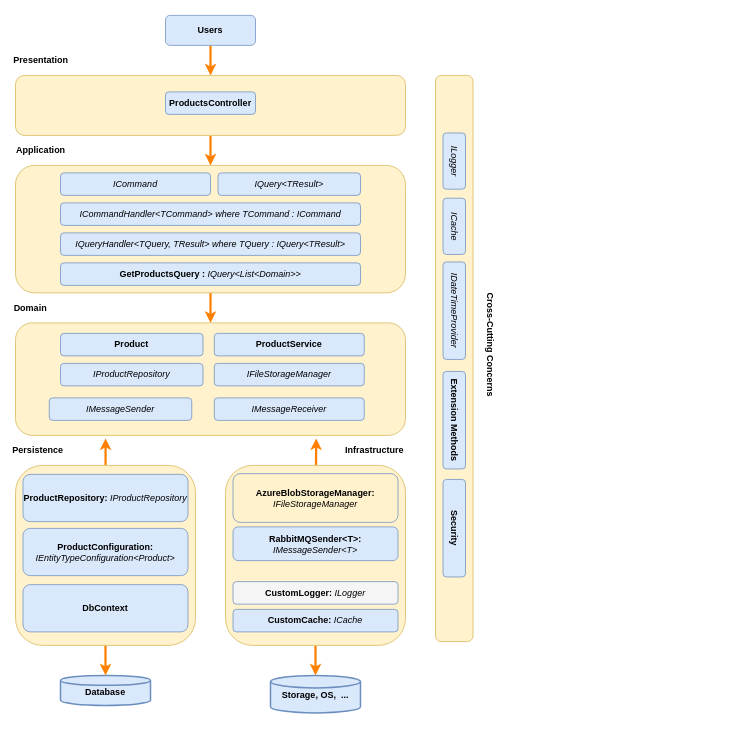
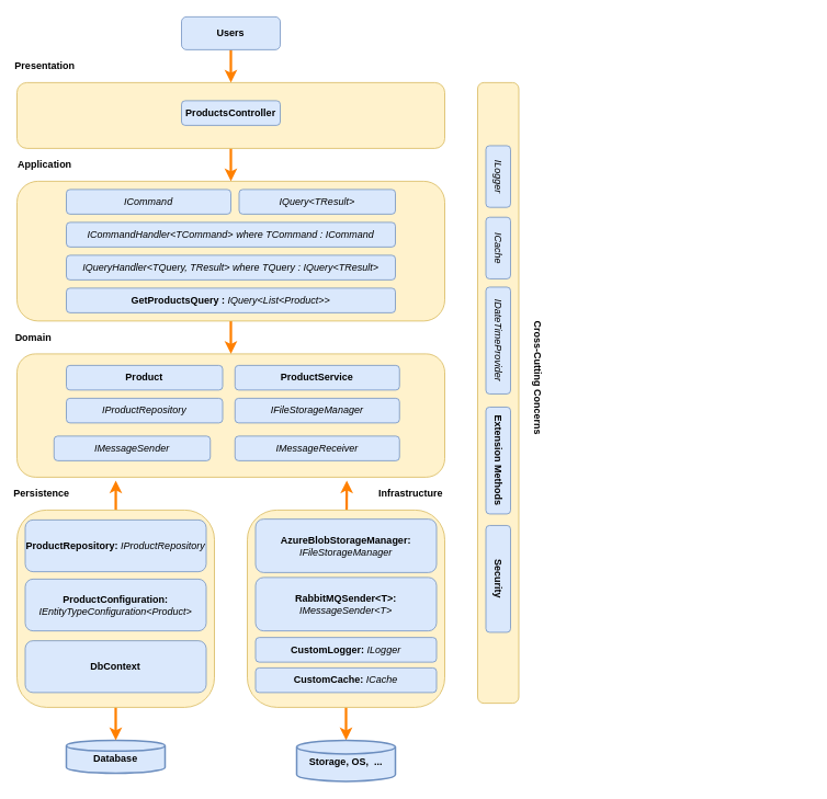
  <mxCell id="0" />
  <mxCell id="1" parent="0" />
  <mxCell id="2" style="edgeStyle=none;rounded=0;orthogonalLoop=1;jettySize=auto;html=1;entryX=0.5;entryY=0;entryDx=0;entryDy=0;strokeColor=#FF8000;strokeWidth=3;fontColor=#000000;" parent="1" source="3" target="5" edge="1"><mxGeometry relative="1" as="geometry" /></mxCell>
  <mxCell id="3" value="Users" style="rounded=1;whiteSpace=wrap;html=1;fontStyle=1;fillColor=#dae8fc;strokeColor=#6c8ebf;" parent="1" vertex="1"><mxGeometry x="220" width="120" height="40" as="geometry" y="20" /></mxCell>
  <mxCell id="4" style="edgeStyle=none;rounded=0;orthogonalLoop=1;jettySize=auto;html=1;entryX=0.5;entryY=0;entryDx=0;entryDy=0;strokeColor=#FF8000;strokeWidth=3;fontColor=#000000;" parent="1" source="5" target="7" edge="1"><mxGeometry relative="1" as="geometry" /></mxCell>
  <mxCell id="5" value="" style="rounded=1;whiteSpace=wrap;html=1;fontStyle=1;fillColor=#fff2cc;strokeColor=#d6b656;" parent="1" vertex="1"><mxGeometry x="20" y="100" width="520" height="80" as="geometry" /></mxCell>
  <mxCell id="6" value="" style="edgeStyle=orthogonalEdgeStyle;rounded=0;orthogonalLoop=1;jettySize=auto;html=1;strokeWidth=3;strokeColor=#FF8000;" parent="1" source="7" target="8" edge="1"><mxGeometry relative="1" as="geometry"><Array as="points"><mxPoint x="340" y="320" /><mxPoint x="340" y="320" /></Array></mxGeometry></mxCell>
  <mxCell id="7" value="" style="rounded=1;whiteSpace=wrap;html=1;fontStyle=1;fillColor=#fff2cc;strokeColor=#d6b656;" parent="1" vertex="1"><mxGeometry x="20" y="220" width="520" height="170" as="geometry" /></mxCell>
  <mxCell id="8" value="" style="rounded=1;whiteSpace=wrap;html=1;fontStyle=1;fillColor=#fff2cc;strokeColor=#d6b656;" parent="1" vertex="1"><mxGeometry x="20" y="430" width="520" height="150" as="geometry" /></mxCell>
  <mxCell id="9" value="Database" style="strokeWidth=2;html=1;shape=mxgraph.flowchart.database;whiteSpace=wrap;fontStyle=1;spacingTop=3;fillColor=#dae8fc;strokeColor=#6c8ebf;" parent="1" vertex="1"><mxGeometry x="80" y="900" width="120" height="40" as="geometry" /></mxCell>
  <mxCell id="10" style="edgeStyle=none;rounded=0;orthogonalLoop=1;jettySize=auto;html=1;entryX=0.231;entryY=1.027;entryDx=0;entryDy=0;entryPerimeter=0;strokeColor=#FF8000;strokeWidth=3;fontColor=#000000;" parent="1" source="12" target="8" edge="1"><mxGeometry relative="1" as="geometry" /></mxCell>
  <mxCell id="11" style="edgeStyle=none;rounded=0;orthogonalLoop=1;jettySize=auto;html=1;entryX=0.5;entryY=0;entryDx=0;entryDy=0;entryPerimeter=0;strokeColor=#FF8000;strokeWidth=3;fontColor=#000000;" parent="1" source="12" target="9" edge="1"><mxGeometry relative="1" as="geometry" /></mxCell>
  <mxCell id="12" value="" style="rounded=1;whiteSpace=wrap;html=1;fontStyle=1;fillColor=#fff2cc;strokeColor=#d6b656;" parent="1" vertex="1"><mxGeometry x="20" y="620" width="240" height="240" as="geometry" /></mxCell>
  <mxCell id="13" style="edgeStyle=none;rounded=0;orthogonalLoop=1;jettySize=auto;html=1;entryX=0.771;entryY=1.027;entryDx=0;entryDy=0;entryPerimeter=0;strokeColor=#FF8000;strokeWidth=3;fontColor=#000000;" parent="1" source="15" target="8" edge="1"><mxGeometry relative="1" as="geometry" /></mxCell>
  <mxCell id="14" style="edgeStyle=none;rounded=0;orthogonalLoop=1;jettySize=auto;html=1;entryX=0.5;entryY=0;entryDx=0;entryDy=0;entryPerimeter=0;strokeColor=#FF8000;strokeWidth=3;fontColor=#000000;" parent="1" source="15" target="16" edge="1"><mxGeometry relative="1" as="geometry" /></mxCell>
  <mxCell id="15" value="" style="rounded=1;whiteSpace=wrap;html=1;fontStyle=1;fillColor=#fff2cc;strokeColor=#d6b656;" parent="1" vertex="1"><mxGeometry x="300" y="620" width="240" height="240" as="geometry" /></mxCell>
  <mxCell id="16" value="Storage, OS,&amp;nbsp; ..." style="strokeWidth=2;html=1;shape=mxgraph.flowchart.database;whiteSpace=wrap;fontStyle=1;spacingTop=3;fillColor=#dae8fc;strokeColor=#6c8ebf;" parent="1" vertex="1"><mxGeometry x="360" y="900" width="120" height="50" as="geometry" /></mxCell>
  <mxCell id="17" value="" style="rounded=1;whiteSpace=wrap;html=1;fontStyle=1;fillColor=#fff2cc;strokeColor=#d6b656;rotation=90;" parent="1" vertex="1"><mxGeometry x="227.5" y="452.5" width="755" height="50" as="geometry" /></mxCell>
  <mxCell id="18" value="ProductsController" style="rounded=1;whiteSpace=wrap;html=1;fillColor=#dae8fc;align=center;fontStyle=1;strokeColor=#6c8ebf;" parent="1" vertex="1"><mxGeometry x="220" y="122" width="120" height="30" as="geometry" /></mxCell>
  <mxCell id="19" value="ICommand" style="rounded=1;whiteSpace=wrap;html=1;fillColor=#dae8fc;align=center;strokeColor=#6c8ebf;fontStyle=2" parent="1" vertex="1"><mxGeometry x="80" y="230" width="200" height="30" as="geometry" /></mxCell>
  <mxCell id="20" value="IQuery&amp;lt;TResult&amp;gt;" style="rounded=1;whiteSpace=wrap;html=1;fillColor=#dae8fc;align=center;strokeColor=#6c8ebf;fontStyle=2" parent="1" vertex="1"><mxGeometry x="290" y="230" width="190" height="30" as="geometry" /></mxCell>
- <mxCell id="21" value="GetProductsQuery : &lt;i style=&quot;font-weight: normal&quot;&gt;IQuery&amp;lt;List&amp;lt;Domain&amp;gt;&amp;gt;&lt;/i&gt;" style="rounded=1;whiteSpace=wrap;html=1;fillColor=#dae8fc;align=center;strokeColor=#6c8ebf;fontStyle=1" parent="1" vertex="1"><mxGeometry x="80" y="350" width="400" height="30" as="geometry" /></mxCell>
+ <mxCell id="21" value="GetProductsQuery : &lt;i style=&quot;font-weight: normal&quot;&gt;IQuery&amp;lt;List&amp;lt;Product&amp;gt;&amp;gt;&lt;/i&gt;" style="rounded=1;whiteSpace=wrap;html=1;fillColor=#dae8fc;align=center;strokeColor=#6c8ebf;fontStyle=1" parent="1" vertex="1"><mxGeometry x="80" y="350" width="400" height="30" as="geometry" /></mxCell>
  <mxCell id="22" value="&lt;div&gt;ICommandHandler&amp;lt;TCommand&amp;gt;&amp;nbsp;&lt;span&gt;where TCommand : ICommand&lt;/span&gt;&lt;/div&gt;" style="rounded=1;whiteSpace=wrap;html=1;fillColor=#dae8fc;align=center;strokeColor=#6c8ebf;fontStyle=2" parent="1" vertex="1"><mxGeometry x="80" y="270" width="400" height="30" as="geometry" /></mxCell>
  <mxCell id="23" value="&lt;div&gt;IQueryHandler&amp;lt;TQuery, TResult&amp;gt;&amp;nbsp;&lt;span&gt;where TQuery : IQuery&amp;lt;TResult&amp;gt;&lt;/span&gt;&lt;/div&gt;" style="rounded=1;whiteSpace=wrap;html=1;fillColor=#dae8fc;align=center;strokeColor=#6c8ebf;fontStyle=2" parent="1" vertex="1"><mxGeometry x="80" y="310" width="400" height="30" as="geometry" /></mxCell>
  <mxCell id="24" value="Product" style="rounded=1;whiteSpace=wrap;html=1;fillColor=#dae8fc;align=center;strokeColor=#6c8ebf;fontStyle=1" parent="1" vertex="1"><mxGeometry x="80" y="444" width="190" height="30" as="geometry" /></mxCell>
  <mxCell id="25" value="ProductService" style="rounded=1;whiteSpace=wrap;html=1;fillColor=#dae8fc;align=center;strokeColor=#6c8ebf;fontStyle=1" parent="1" vertex="1"><mxGeometry x="285" y="444" width="200" height="30" as="geometry" /></mxCell>
  <mxCell id="26" value="IProductRepository" style="rounded=1;whiteSpace=wrap;html=1;fillColor=#dae8fc;align=center;strokeColor=#6c8ebf;fontStyle=2" parent="1" vertex="1"><mxGeometry x="80" y="484" width="190" height="30" as="geometry" /></mxCell>
  <mxCell id="27" value="IFileStorageManager" style="rounded=1;whiteSpace=wrap;html=1;fillColor=#dae8fc;align=center;strokeColor=#6c8ebf;fontStyle=2" parent="1" vertex="1"><mxGeometry x="285" y="484" width="200" height="30" as="geometry" /></mxCell>
  <mxCell id="28" value="ProductRepository: &lt;i style=&quot;font-weight: normal&quot;&gt;IProductRepository&lt;/i&gt;" style="rounded=1;whiteSpace=wrap;html=1;fillColor=#dae8fc;align=center;strokeColor=#6c8ebf;fontStyle=1" parent="1" vertex="1"><mxGeometry x="30" y="632" width="220" height="63" as="geometry" /></mxCell>
- <mxCell id="29" value="AzureBlobStorageManager: &lt;i style=&quot;font-weight: normal&quot;&gt;IFileStorageManager&lt;/i&gt;" style="rounded=1;whiteSpace=wrap;html=1;fillColor=#fff2cc;align=center;strokeColor=#6c8ebf;fontStyle=1;" parent="1" vertex="1"><mxGeometry x="310" y="631" width="220" height="65" as="geometry" /></mxCell>
+ <mxCell id="29" value="AzureBlobStorageManager: &lt;i style=&quot;font-weight: normal&quot;&gt;IFileStorageManager&lt;/i&gt;" style="rounded=1;whiteSpace=wrap;html=1;fillColor=#dae8fc;align=center;strokeColor=#6c8ebf;fontStyle=1" parent="1" vertex="1"><mxGeometry x="310" y="631" width="220" height="65" as="geometry" /></mxCell>
  <mxCell id="30" value="IMessageSender" style="rounded=1;whiteSpace=wrap;html=1;fillColor=#dae8fc;align=center;strokeColor=#6c8ebf;fontStyle=2" parent="1" vertex="1"><mxGeometry x="65" y="530" width="190" height="30" as="geometry" /></mxCell>
  <mxCell id="31" value="IMessageReceiver" style="rounded=1;whiteSpace=wrap;html=1;fillColor=#dae8fc;align=center;strokeColor=#6c8ebf;fontStyle=2" parent="1" vertex="1"><mxGeometry x="285" y="530" width="200" height="30" as="geometry" /></mxCell>
- <mxCell id="32" value="RabbitMQSender&amp;lt;T&amp;gt;: &lt;i style=&quot;font-weight: normal&quot;&gt;IMessageSender&amp;lt;T&amp;gt;&lt;/i&gt;" style="rounded=1;whiteSpace=wrap;html=1;fillColor=#dae8fc;align=center;strokeColor=#6c8ebf;fontStyle=1" parent="1" vertex="1"><mxGeometry x="310" y="702" width="220" height="45" as="geometry" /></mxCell>
+ <mxCell id="32" value="RabbitMQSender&amp;lt;T&amp;gt;: &lt;i style=&quot;font-weight: normal&quot;&gt;IMessageSender&amp;lt;T&amp;gt;&lt;/i&gt;" style="rounded=1;whiteSpace=wrap;html=1;fillColor=#dae8fc;align=center;strokeColor=#6c8ebf;fontStyle=1" parent="1" vertex="1"><mxGeometry x="310" y="702" width="220" height="65" as="geometry" /></mxCell>
  <mxCell id="33" value="ProductConfiguration: &lt;i style=&quot;font-weight: normal&quot;&gt;IEntityTypeConfiguration&amp;lt;Product&amp;gt;&lt;/i&gt;" style="rounded=1;whiteSpace=wrap;html=1;fillColor=#dae8fc;align=center;strokeColor=#6c8ebf;fontStyle=1" parent="1" vertex="1"><mxGeometry x="30" y="704" width="220" height="63" as="geometry" /></mxCell>
  <mxCell id="34" value="&lt;i&gt;ILogger&lt;/i&gt;" style="rounded=1;whiteSpace=wrap;html=1;fillColor=#dae8fc;align=center;fontStyle=0;strokeColor=#6c8ebf;direction=east;flipH=0;flipV=0;rotation=90;" parent="1" vertex="1"><mxGeometry x="567.5" y="199.25" width="75" height="30" as="geometry" /></mxCell>
  <mxCell id="35" value="&lt;i&gt;ICache&lt;/i&gt;" style="rounded=1;whiteSpace=wrap;html=1;fillColor=#dae8fc;align=center;fontStyle=0;strokeColor=#6c8ebf;rotation=90;" parent="1" vertex="1"><mxGeometry x="567.5" y="286.25" width="75" height="30" as="geometry" /></mxCell>
  <mxCell id="36" value="&lt;i&gt;IDateTimeProvider&lt;/i&gt;" style="rounded=1;whiteSpace=wrap;html=1;fillColor=#dae8fc;align=center;fontStyle=0;strokeColor=#6c8ebf;rotation=90;" parent="1" vertex="1"><mxGeometry x="540" y="398.75" width="130" height="30" as="geometry" /></mxCell>
  <mxCell id="37" value="&lt;span&gt;Extension Methods&lt;/span&gt;" style="rounded=1;whiteSpace=wrap;html=1;fillColor=#dae8fc;align=center;fontStyle=1;strokeColor=#6c8ebf;rotation=90;" parent="1" vertex="1"><mxGeometry x="540" y="544.75" width="130" height="30" as="geometry" /></mxCell>
  <mxCell id="38" value="&lt;span&gt;Security&lt;/span&gt;" style="rounded=1;whiteSpace=wrap;html=1;fillColor=#dae8fc;align=center;fontStyle=1;strokeColor=#6c8ebf;rotation=90;" parent="1" vertex="1"><mxGeometry x="540" y="688.75" width="130" height="30" as="geometry" /></mxCell>
  <mxCell id="39" value="Persistence" style="text;html=1;strokeColor=none;fillColor=none;align=center;verticalAlign=middle;whiteSpace=wrap;rounded=0;fontColor=#000000;fontStyle=1" parent="1" vertex="1"><mxGeometry x="30" y="590" width="40" height="20" as="geometry" /></mxCell>
  <mxCell id="40" value="Infrastructure" style="text;html=1;strokeColor=none;fillColor=none;align=right;verticalAlign=middle;whiteSpace=wrap;rounded=0;fontColor=#000000;fontStyle=1" parent="1" vertex="1"><mxGeometry x="480" y="590" width="60" height="20" as="geometry" /></mxCell>
  <mxCell id="41" value="Application" style="text;html=1;strokeColor=none;fillColor=none;align=center;verticalAlign=middle;whiteSpace=wrap;rounded=0;fontColor=#000000;fontStyle=1" parent="1" vertex="1"><mxGeometry x="34" y="190" width="40" height="20" as="geometry" /></mxCell>
  <mxCell id="42" value="Presentation" style="text;html=1;strokeColor=none;fillColor=none;align=center;verticalAlign=middle;whiteSpace=wrap;rounded=0;fontColor=#000000;fontStyle=1" parent="1" vertex="1"><mxGeometry x="34" y="70" width="40" height="20" as="geometry" /></mxCell>
  <mxCell id="43" value="Domain" style="text;html=1;strokeColor=none;fillColor=none;align=center;verticalAlign=middle;whiteSpace=wrap;rounded=0;fontColor=#000000;fontStyle=1" parent="1" vertex="1"><mxGeometry x="20" y="400" width="40" height="20" as="geometry" /></mxCell>
  <mxCell id="44" value="Cross-Cutting Concerns" style="text;html=1;strokeColor=none;fillColor=none;align=center;verticalAlign=middle;whiteSpace=wrap;rounded=0;fontColor=#000000;rotation=90;fontStyle=1" parent="1" vertex="1"><mxGeometry x="540" y="449" width="227.5" height="20" as="geometry" /></mxCell>
- <mxCell id="45" value="CustomLogger: &lt;i style=&quot;font-weight: normal&quot;&gt;ILogger&lt;/i&gt;" style="rounded=1;whiteSpace=wrap;html=1;fillColor=#f5f5f5;align=center;strokeColor=#6c8ebf;fontStyle=1;" parent="1" vertex="1"><mxGeometry x="310" y="775" width="220" height="30" as="geometry" /></mxCell>
+ <mxCell id="45" value="CustomLogger: &lt;i style=&quot;font-weight: normal&quot;&gt;ILogger&lt;/i&gt;" style="rounded=1;whiteSpace=wrap;html=1;fillColor=#dae8fc;align=center;strokeColor=#6c8ebf;fontStyle=1" parent="1" vertex="1"><mxGeometry x="310" y="775" width="220" height="30" as="geometry" /></mxCell>
  <mxCell id="46" value="DbContext" style="rounded=1;whiteSpace=wrap;html=1;fillColor=#dae8fc;align=center;strokeColor=#6c8ebf;fontStyle=1" parent="1" vertex="1"><mxGeometry x="30" y="779" width="220" height="63" as="geometry" /></mxCell>
  <mxCell id="47" value="CustomCache: &lt;i style=&quot;font-weight: normal&quot;&gt;ICache&lt;/i&gt;" style="rounded=1;whiteSpace=wrap;html=1;fillColor=#dae8fc;align=center;strokeColor=#6c8ebf;fontStyle=1" parent="1" vertex="1"><mxGeometry x="310" y="812" width="220" height="30" as="geometry" /></mxCell>
